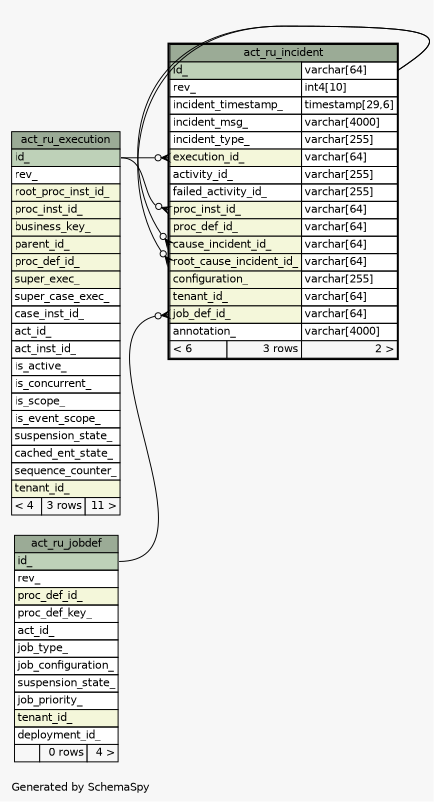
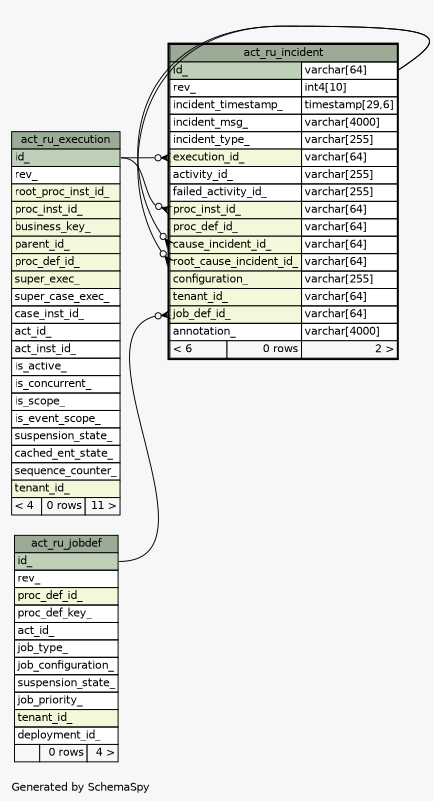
  digraph {
    bgcolor="#f7f7f7"
    fontname=Helvetica
    fontsize=11
    label="\nGenerated by SchemaSpy"
    labeljust=l
    nodesep=0.18
    rankdir=RL
    ranksep=0.46
    node [fontname=Helvetica fontsize=11 shape=plaintext]
    edge [arrowhead=none arrowsize=0.8 arrowtail=crowodot dir=back headport="id_:e"]
-   n1 [label=<     <TABLE BORDER="0" CELLBORDER="1" CELLSPACING="0" BGCOLOR="#ffffff">       <TR><TD COLSPAN="3" BGCOLOR="#9bab96" ALIGN="CENTER">act_ru_execution</TD></TR>       <TR><TD PORT="id_" COLSPAN="3" BGCOLOR="#bed1b8" ALIGN="LEFT">id_</TD></TR>       <TR><TD PORT="rev_" COLSPAN="3" ALIGN="LEFT">rev_</TD></TR>       <TR><TD PORT="root_proc_inst_id_" COLSPAN="3" BGCOLOR="#f4f7da" ALIGN="LEFT">root_proc_inst_id_</TD></TR>       <TR><TD PORT="proc_inst_id_" COLSPAN="3" BGCOLOR="#f4f7da" ALIGN="LEFT">proc_inst_id_</TD></TR>       <TR><TD PORT="business_key_" COLSPAN="3" BGCOLOR="#f4f7da" ALIGN="LEFT">business_key_</TD></TR>       <TR><TD PORT="parent_id_" COLSPAN="3" BGCOLOR="#f4f7da" ALIGN="LEFT">parent_id_</TD></TR>       <TR><TD PORT="proc_def_id_" COLSPAN="3" BGCOLOR="#f4f7da" ALIGN="LEFT">proc_def_id_</TD></TR>       <TR><TD PORT="super_exec_" COLSPAN="3" BGCOLOR="#f4f7da" ALIGN="LEFT">super_exec_</TD></TR>       <TR><TD PORT="super_case_exec_" COLSPAN="3" ALIGN="LEFT">super_case_exec_</TD></TR>       <TR><TD PORT="case_inst_id_" COLSPAN="3" ALIGN="LEFT">case_inst_id_</TD></TR>       <TR><TD PORT="act_id_" COLSPAN="3" ALIGN="LEFT">act_id_</TD></TR>       <TR><TD PORT="act_inst_id_" COLSPAN="3" ALIGN="LEFT">act_inst_id_</TD></TR>       <TR><TD PORT="is_active_" COLSPAN="3" ALIGN="LEFT">is_active_</TD></TR>       <TR><TD PORT="is_concurrent_" COLSPAN="3" ALIGN="LEFT">is_concurrent_</TD></TR>       <TR><TD PORT="is_scope_" COLSPAN="3" ALIGN="LEFT">is_scope_</TD></TR>       <TR><TD PORT="is_event_scope_" COLSPAN="3" ALIGN="LEFT">is_event_scope_</TD></TR>       <TR><TD PORT="suspension_state_" COLSPAN="3" ALIGN="LEFT">suspension_state_</TD></TR>       <TR><TD PORT="cached_ent_state_" COLSPAN="3" ALIGN="LEFT">cached_ent_state_</TD></TR>       <TR><TD PORT="sequence_counter_" COLSPAN="3" ALIGN="LEFT">sequence_counter_</TD></TR>       <TR><TD PORT="tenant_id_" COLSPAN="3" BGCOLOR="#f4f7da" ALIGN="LEFT">tenant_id_</TD></TR>       <TR><TD ALIGN="LEFT" BGCOLOR="#f7f7f7">&lt; 4</TD><TD ALIGN="RIGHT" BGCOLOR="#f7f7f7">3 rows</TD><TD ALIGN="RIGHT" BGCOLOR="#f7f7f7">11 &gt;</TD></TR>     </TABLE>>]
-   n2 [label=<     <TABLE BORDER="2" CELLBORDER="1" CELLSPACING="0" BGCOLOR="#ffffff">       <TR><TD COLSPAN="3" BGCOLOR="#9bab96" ALIGN="CENTER">act_ru_incident</TD></TR>       <TR><TD PORT="id_" COLSPAN="2" BGCOLOR="#bed1b8" ALIGN="LEFT">id_</TD><TD PORT="id_.type" ALIGN="LEFT">varchar[64]</TD></TR>       <TR><TD PORT="rev_" COLSPAN="2" ALIGN="LEFT">rev_</TD><TD PORT="rev_.type" ALIGN="LEFT">int4[10]</TD></TR>       <TR><TD PORT="incident_timestamp_" COLSPAN="2" ALIGN="LEFT">incident_timestamp_</TD><TD PORT="incident_timestamp_.type" ALIGN="LEFT">timestamp[29,6]</TD></TR>       <TR><TD PORT="incident_msg_" COLSPAN="2" ALIGN="LEFT">incident_msg_</TD><TD PORT="incident_msg_.type" ALIGN="LEFT">varchar[4000]</TD></TR>       <TR><TD PORT="incident_type_" COLSPAN="2" ALIGN="LEFT">incident_type_</TD><TD PORT="incident_type_.type" ALIGN="LEFT">varchar[255]</TD></TR>       <TR><TD PORT="execution_id_" COLSPAN="2" BGCOLOR="#f4f7da" ALIGN="LEFT">execution_id_</TD><TD PORT="execution_id_.type" ALIGN="LEFT">varchar[64]</TD></TR>       <TR><TD PORT="activity_id_" COLSPAN="2" ALIGN="LEFT">activity_id_</TD><TD PORT="activity_id_.type" ALIGN="LEFT">varchar[255]</TD></TR>       <TR><TD PORT="failed_activity_id_" COLSPAN="2" ALIGN="LEFT">failed_activity_id_</TD><TD PORT="failed_activity_id_.type" ALIGN="LEFT">varchar[255]</TD></TR>       <TR><TD PORT="proc_inst_id_" COLSPAN="2" BGCOLOR="#f4f7da" ALIGN="LEFT">proc_inst_id_</TD><TD PORT="proc_inst_id_.type" ALIGN="LEFT">varchar[64]</TD></TR>       <TR><TD PORT="proc_def_id_" COLSPAN="2" BGCOLOR="#f4f7da" ALIGN="LEFT">proc_def_id_</TD><TD PORT="proc_def_id_.type" ALIGN="LEFT">varchar[64]</TD></TR>       <TR><TD PORT="cause_incident_id_" COLSPAN="2" BGCOLOR="#f4f7da" ALIGN="LEFT">cause_incident_id_</TD><TD PORT="cause_incident_id_.type" ALIGN="LEFT">varchar[64]</TD></TR>       <TR><TD PORT="root_cause_incident_id_" COLSPAN="2" BGCOLOR="#f4f7da" ALIGN="LEFT">root_cause_incident_id_</TD><TD PORT="root_cause_incident_id_.type" ALIGN="LEFT">varchar[64]</TD></TR>       <TR><TD PORT="configuration_" COLSPAN="2" BGCOLOR="#f4f7da" ALIGN="LEFT">configuration_</TD><TD PORT="configuration_.type" ALIGN="LEFT">varchar[255]</TD></TR>       <TR><TD PORT="tenant_id_" COLSPAN="2" BGCOLOR="#f4f7da" ALIGN="LEFT">tenant_id_</TD><TD PORT="tenant_id_.type" ALIGN="LEFT">varchar[64]</TD></TR>       <TR><TD PORT="job_def_id_" COLSPAN="2" BGCOLOR="#f4f7da" ALIGN="LEFT">job_def_id_</TD><TD PORT="job_def_id_.type" ALIGN="LEFT">varchar[64]</TD></TR>       <TR><TD PORT="annotation_" COLSPAN="2" ALIGN="LEFT">annotation_</TD><TD PORT="annotation_.type" ALIGN="LEFT">varchar[4000]</TD></TR>       <TR><TD ALIGN="LEFT" BGCOLOR="#f7f7f7">&lt; 6</TD><TD ALIGN="RIGHT" BGCOLOR="#f7f7f7">3 rows</TD><TD ALIGN="RIGHT" BGCOLOR="#f7f7f7">2 &gt;</TD></TR>     </TABLE>>]
+   n1 [label=<     <TABLE BORDER="0" CELLBORDER="1" CELLSPACING="0" BGCOLOR="#ffffff">       <TR><TD COLSPAN="3" BGCOLOR="#9bab96" ALIGN="CENTER">act_ru_execution</TD></TR>       <TR><TD PORT="id_" COLSPAN="3" BGCOLOR="#bed1b8" ALIGN="LEFT">id_</TD></TR>       <TR><TD PORT="rev_" COLSPAN="3" ALIGN="LEFT">rev_</TD></TR>       <TR><TD PORT="root_proc_inst_id_" COLSPAN="3" BGCOLOR="#f4f7da" ALIGN="LEFT">root_proc_inst_id_</TD></TR>       <TR><TD PORT="proc_inst_id_" COLSPAN="3" BGCOLOR="#f4f7da" ALIGN="LEFT">proc_inst_id_</TD></TR>       <TR><TD PORT="business_key_" COLSPAN="3" BGCOLOR="#f4f7da" ALIGN="LEFT">business_key_</TD></TR>       <TR><TD PORT="parent_id_" COLSPAN="3" BGCOLOR="#f4f7da" ALIGN="LEFT">parent_id_</TD></TR>       <TR><TD PORT="proc_def_id_" COLSPAN="3" BGCOLOR="#f4f7da" ALIGN="LEFT">proc_def_id_</TD></TR>       <TR><TD PORT="super_exec_" COLSPAN="3" BGCOLOR="#f4f7da" ALIGN="LEFT">super_exec_</TD></TR>       <TR><TD PORT="super_case_exec_" COLSPAN="3" ALIGN="LEFT">super_case_exec_</TD></TR>       <TR><TD PORT="case_inst_id_" COLSPAN="3" ALIGN="LEFT">case_inst_id_</TD></TR>       <TR><TD PORT="act_id_" COLSPAN="3" ALIGN="LEFT">act_id_</TD></TR>       <TR><TD PORT="act_inst_id_" COLSPAN="3" ALIGN="LEFT">act_inst_id_</TD></TR>       <TR><TD PORT="is_active_" COLSPAN="3" ALIGN="LEFT">is_active_</TD></TR>       <TR><TD PORT="is_concurrent_" COLSPAN="3" ALIGN="LEFT">is_concurrent_</TD></TR>       <TR><TD PORT="is_scope_" COLSPAN="3" ALIGN="LEFT">is_scope_</TD></TR>       <TR><TD PORT="is_event_scope_" COLSPAN="3" ALIGN="LEFT">is_event_scope_</TD></TR>       <TR><TD PORT="suspension_state_" COLSPAN="3" ALIGN="LEFT">suspension_state_</TD></TR>       <TR><TD PORT="cached_ent_state_" COLSPAN="3" ALIGN="LEFT">cached_ent_state_</TD></TR>       <TR><TD PORT="sequence_counter_" COLSPAN="3" ALIGN="LEFT">sequence_counter_</TD></TR>       <TR><TD PORT="tenant_id_" COLSPAN="3" BGCOLOR="#f4f7da" ALIGN="LEFT">tenant_id_</TD></TR>       <TR><TD ALIGN="LEFT" BGCOLOR="#f7f7f7">&lt; 4</TD><TD ALIGN="RIGHT" BGCOLOR="#f7f7f7">0 rows</TD><TD ALIGN="RIGHT" BGCOLOR="#f7f7f7">11 &gt;</TD></TR>     </TABLE>>]
+   n2 [label=<     <TABLE BORDER="2" CELLBORDER="1" CELLSPACING="0" BGCOLOR="#ffffff">       <TR><TD COLSPAN="3" BGCOLOR="#9bab96" ALIGN="CENTER">act_ru_incident</TD></TR>       <TR><TD PORT="id_" COLSPAN="2" BGCOLOR="#bed1b8" ALIGN="LEFT">id_</TD><TD PORT="id_.type" ALIGN="LEFT">varchar[64]</TD></TR>       <TR><TD PORT="rev_" COLSPAN="2" ALIGN="LEFT">rev_</TD><TD PORT="rev_.type" ALIGN="LEFT">int4[10]</TD></TR>       <TR><TD PORT="incident_timestamp_" COLSPAN="2" ALIGN="LEFT">incident_timestamp_</TD><TD PORT="incident_timestamp_.type" ALIGN="LEFT">timestamp[29,6]</TD></TR>       <TR><TD PORT="incident_msg_" COLSPAN="2" ALIGN="LEFT">incident_msg_</TD><TD PORT="incident_msg_.type" ALIGN="LEFT">varchar[4000]</TD></TR>       <TR><TD PORT="incident_type_" COLSPAN="2" ALIGN="LEFT">incident_type_</TD><TD PORT="incident_type_.type" ALIGN="LEFT">varchar[255]</TD></TR>       <TR><TD PORT="execution_id_" COLSPAN="2" BGCOLOR="#f4f7da" ALIGN="LEFT">execution_id_</TD><TD PORT="execution_id_.type" ALIGN="LEFT">varchar[64]</TD></TR>       <TR><TD PORT="activity_id_" COLSPAN="2" ALIGN="LEFT">activity_id_</TD><TD PORT="activity_id_.type" ALIGN="LEFT">varchar[255]</TD></TR>       <TR><TD PORT="failed_activity_id_" COLSPAN="2" ALIGN="LEFT">failed_activity_id_</TD><TD PORT="failed_activity_id_.type" ALIGN="LEFT">varchar[255]</TD></TR>       <TR><TD PORT="proc_inst_id_" COLSPAN="2" BGCOLOR="#f4f7da" ALIGN="LEFT">proc_inst_id_</TD><TD PORT="proc_inst_id_.type" ALIGN="LEFT">varchar[64]</TD></TR>       <TR><TD PORT="proc_def_id_" COLSPAN="2" BGCOLOR="#f4f7da" ALIGN="LEFT">proc_def_id_</TD><TD PORT="proc_def_id_.type" ALIGN="LEFT">varchar[64]</TD></TR>       <TR><TD PORT="cause_incident_id_" COLSPAN="2" BGCOLOR="#f4f7da" ALIGN="LEFT">cause_incident_id_</TD><TD PORT="cause_incident_id_.type" ALIGN="LEFT">varchar[64]</TD></TR>       <TR><TD PORT="root_cause_incident_id_" COLSPAN="2" BGCOLOR="#f4f7da" ALIGN="LEFT">root_cause_incident_id_</TD><TD PORT="root_cause_incident_id_.type" ALIGN="LEFT">varchar[64]</TD></TR>       <TR><TD PORT="configuration_" COLSPAN="2" BGCOLOR="#f4f7da" ALIGN="LEFT">configuration_</TD><TD PORT="configuration_.type" ALIGN="LEFT">varchar[255]</TD></TR>       <TR><TD PORT="tenant_id_" COLSPAN="2" BGCOLOR="#f4f7da" ALIGN="LEFT">tenant_id_</TD><TD PORT="tenant_id_.type" ALIGN="LEFT">varchar[64]</TD></TR>       <TR><TD PORT="job_def_id_" COLSPAN="2" BGCOLOR="#f4f7da" ALIGN="LEFT">job_def_id_</TD><TD PORT="job_def_id_.type" ALIGN="LEFT">varchar[64]</TD></TR>       <TR><TD PORT="annotation_" COLSPAN="2" ALIGN="LEFT">annotation_</TD><TD PORT="annotation_.type" ALIGN="LEFT">varchar[4000]</TD></TR>       <TR><TD ALIGN="LEFT" BGCOLOR="#f7f7f7">&lt; 6</TD><TD ALIGN="RIGHT" BGCOLOR="#f7f7f7">0 rows</TD><TD ALIGN="RIGHT" BGCOLOR="#f7f7f7">2 &gt;</TD></TR>     </TABLE>>]
    n3 [label=<     <TABLE BORDER="0" CELLBORDER="1" CELLSPACING="0" BGCOLOR="#ffffff">       <TR><TD COLSPAN="3" BGCOLOR="#9bab96" ALIGN="CENTER">act_ru_jobdef</TD></TR>       <TR><TD PORT="id_" COLSPAN="3" BGCOLOR="#bed1b8" ALIGN="LEFT">id_</TD></TR>       <TR><TD PORT="rev_" COLSPAN="3" ALIGN="LEFT">rev_</TD></TR>       <TR><TD PORT="proc_def_id_" COLSPAN="3" BGCOLOR="#f4f7da" ALIGN="LEFT">proc_def_id_</TD></TR>       <TR><TD PORT="proc_def_key_" COLSPAN="3" ALIGN="LEFT">proc_def_key_</TD></TR>       <TR><TD PORT="act_id_" COLSPAN="3" ALIGN="LEFT">act_id_</TD></TR>       <TR><TD PORT="job_type_" COLSPAN="3" ALIGN="LEFT">job_type_</TD></TR>       <TR><TD PORT="job_configuration_" COLSPAN="3" ALIGN="LEFT">job_configuration_</TD></TR>       <TR><TD PORT="suspension_state_" COLSPAN="3" ALIGN="LEFT">suspension_state_</TD></TR>       <TR><TD PORT="job_priority_" COLSPAN="3" ALIGN="LEFT">job_priority_</TD></TR>       <TR><TD PORT="tenant_id_" COLSPAN="3" BGCOLOR="#f4f7da" ALIGN="LEFT">tenant_id_</TD></TR>       <TR><TD PORT="deployment_id_" COLSPAN="3" ALIGN="LEFT">deployment_id_</TD></TR>       <TR><TD ALIGN="LEFT" BGCOLOR="#f7f7f7">  </TD><TD ALIGN="RIGHT" BGCOLOR="#f7f7f7">0 rows</TD><TD ALIGN="RIGHT" BGCOLOR="#f7f7f7">4 &gt;</TD></TR>     </TABLE>>]
    n2 -> n1 [tailport="execution_id_:w"]
    n2 -> n1 [tailport="proc_inst_id_:w"]
    n2 -> n2 [headport="id_.type:e" tailport="cause_incident_id_:w"]
    n2 -> n2 [headport="id_.type:e" tailport="root_cause_incident_id_:w"]
    n2 -> n3 [tailport="job_def_id_:w"]
  }
